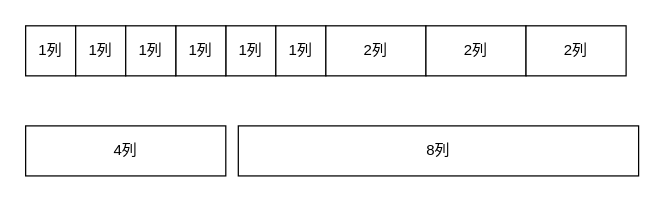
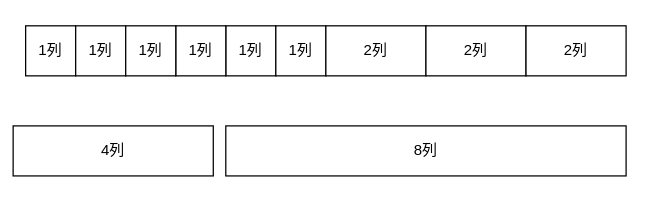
  <mxCell id="0" />
  <mxCell id="1" parent="0" />
  <mxCell id="2" value="1列" style="rounded=0;whiteSpace=wrap;html=1;" vertex="1" parent="1"><mxGeometry x="20" y="20" width="40" height="40" as="geometry" /></mxCell>
  <mxCell id="3" value="1列" style="rounded=0;whiteSpace=wrap;html=1;" vertex="1" parent="1"><mxGeometry x="60" y="20" width="40" height="40" as="geometry" /></mxCell>
  <mxCell id="4" value="1列" style="rounded=0;whiteSpace=wrap;html=1;" vertex="1" parent="1"><mxGeometry x="180" y="20" width="40" height="40" as="geometry" /></mxCell>
  <mxCell id="5" value="1列" style="rounded=0;whiteSpace=wrap;html=1;" vertex="1" parent="1"><mxGeometry x="140" y="20" width="40" height="40" as="geometry" /></mxCell>
  <mxCell id="6" value="1列" style="rounded=0;whiteSpace=wrap;html=1;" vertex="1" parent="1"><mxGeometry x="100" y="20" width="40" height="40" as="geometry" /></mxCell>
  <mxCell id="7" value="1列" style="rounded=0;whiteSpace=wrap;html=1;" vertex="1" parent="1"><mxGeometry x="220" y="20" width="40" height="40" as="geometry" /></mxCell>
  <mxCell id="8" value="2列" style="rounded=0;whiteSpace=wrap;html=1;" vertex="1" parent="1"><mxGeometry x="260" y="20" width="80" height="40" as="geometry" /></mxCell>
  <mxCell id="9" value="2列" style="rounded=0;whiteSpace=wrap;html=1;" vertex="1" parent="1"><mxGeometry x="340" y="20" width="80" height="40" as="geometry" /></mxCell>
  <mxCell id="10" value="2列" style="rounded=0;whiteSpace=wrap;html=1;" vertex="1" parent="1"><mxGeometry x="420" y="20" width="80" height="40" as="geometry" /></mxCell>
- <mxCell id="11" value="4列" style="rounded=0;whiteSpace=wrap;html=1;" vertex="1" parent="1"><mxGeometry x="20" y="100" width="160" height="40" as="geometry" /></mxCell>
- <mxCell id="12" value="8列" style="rounded=0;whiteSpace=wrap;html=1;" vertex="1" parent="1"><mxGeometry x="190" y="100" width="320" height="40" as="geometry" /></mxCell>
+ <mxCell id="11" value="4列" style="rounded=0;whiteSpace=wrap;html=1;" vertex="1" parent="1"><mxGeometry x="10" y="100" width="160" height="40" as="geometry" /></mxCell>
+ <mxCell id="12" value="8列" style="rounded=0;whiteSpace=wrap;html=1;" vertex="1" parent="1"><mxGeometry x="180" y="100" width="320" height="40" as="geometry" /></mxCell>
